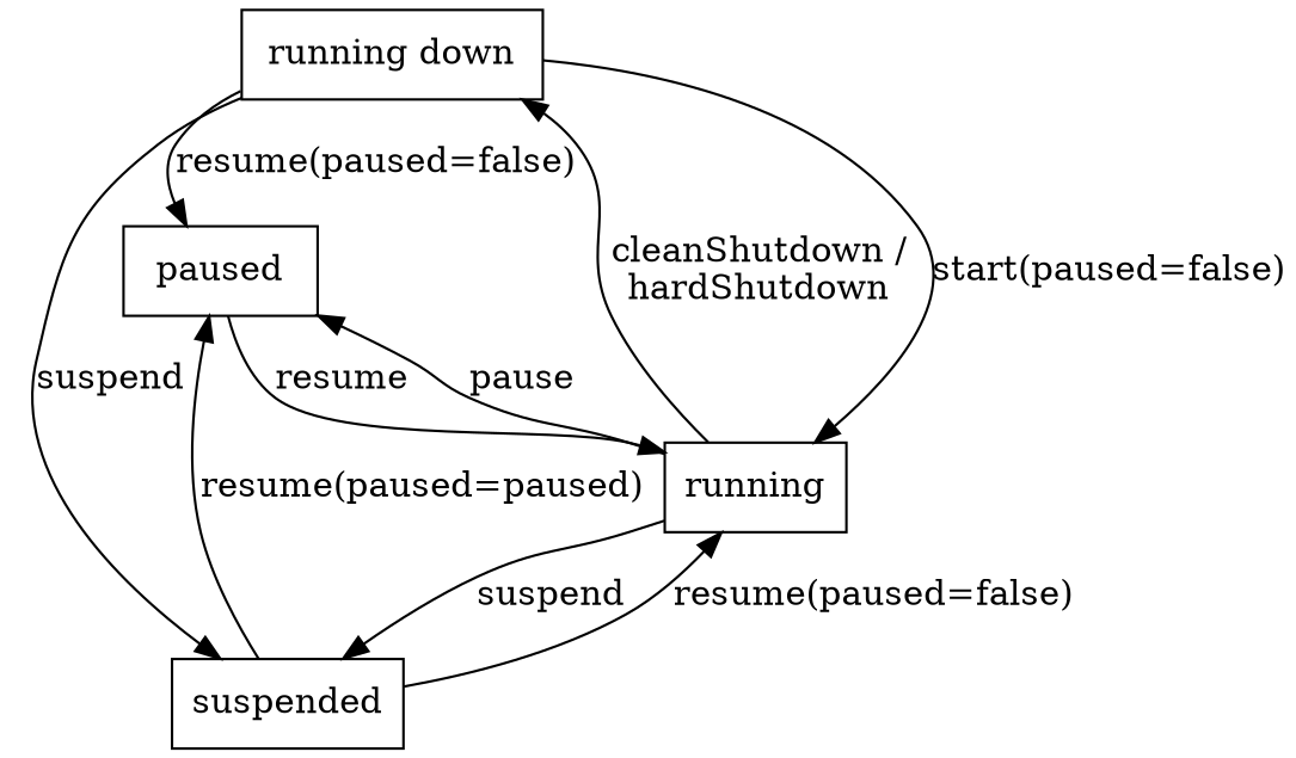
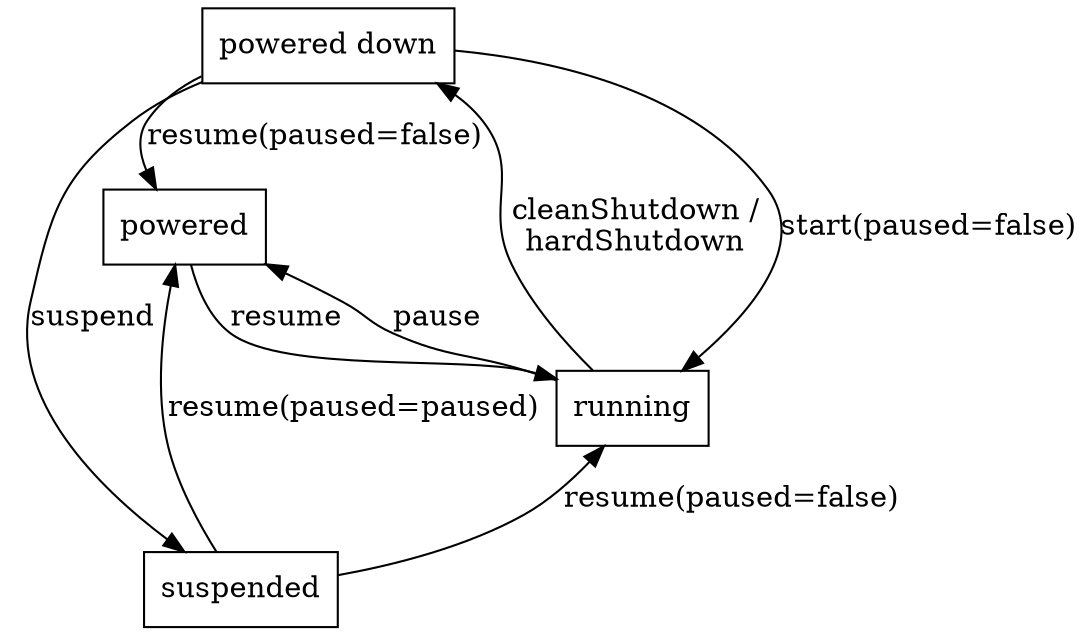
  digraph {
    node [shape=box]
-   "powered down" [label="running down"]
-   paused
+   "powered down"
+   paused [label=powered]
    running
    suspended
    "powered down" -> paused [label="resume(paused=false)"]
    "powered down" -> running [label="start(paused=false)"]
    "powered down" -> suspended [label=suspend]
    paused -> running [label=resume]
    running -> "powered down" [label="cleanShutdown /\nhardShutdown"]
    running -> paused [label=pause]
-   running -> suspended [label=suspend]
    suspended -> paused [label="resume(paused=paused)"]
    suspended -> running [label="resume(paused=false)"]
  }
